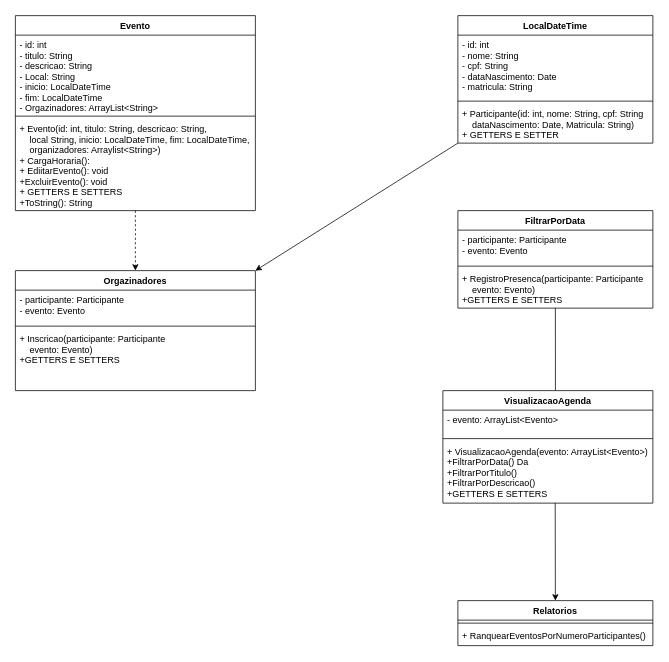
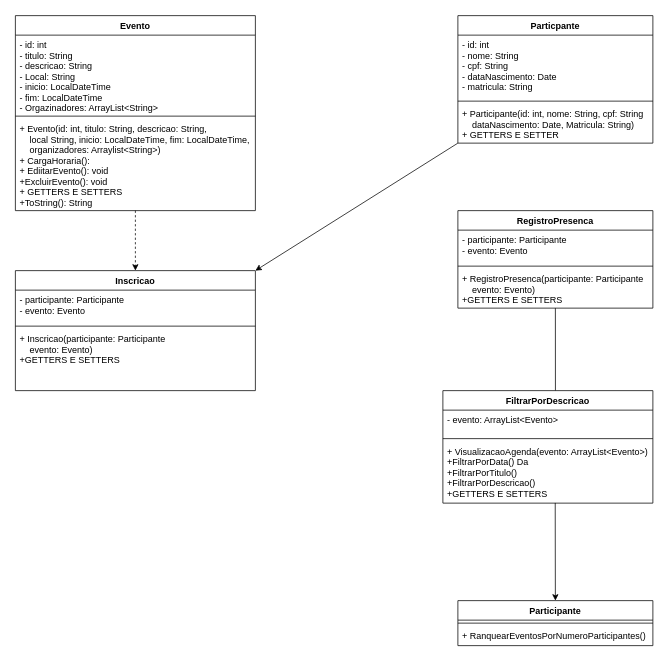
  <mxCell id="0" />
  <mxCell id="1" parent="0" />
  <mxCell id="2" style="edgeStyle=none;html=1;exitX=0.5;exitY=1;exitDx=0;exitDy=0;entryX=0.5;entryY=0;entryDx=0;entryDy=0;dashed=1;" edge="1" parent="1" source="3" target="17"><mxGeometry relative="1" as="geometry" /></mxCell>
  <mxCell id="3" value="Evento" style="swimlane;fontStyle=1;align=center;verticalAlign=top;childLayout=stackLayout;horizontal=1;startSize=26;horizontalStack=0;resizeParent=1;resizeParentMax=0;resizeLast=0;collapsible=1;marginBottom=0;" vertex="1" parent="1"><mxGeometry width="320" height="260" as="geometry" x="20" y="20"><mxRectangle width="80" height="30" as="alternateBounds" /></mxGeometry></mxCell>
  <mxCell id="4" value="- id: int&#10;- titulo: String&#10;- descricao: String&#10;- Local: String&#10;- inicio: LocalDateTime&#10;- fim: LocalDateTime&#10;- Orgazinadores: ArrayList&lt;String&gt;" style="text;strokeColor=none;fillColor=none;align=left;verticalAlign=top;spacingLeft=4;spacingRight=4;overflow=hidden;rotatable=0;points=[[0,0.5],[1,0.5]];portConstraint=eastwest;" vertex="1" parent="3"><mxGeometry y="26" width="320" height="104" as="geometry" /></mxCell>
  <mxCell id="5" value="" style="line;strokeWidth=1;fillColor=none;align=left;verticalAlign=middle;spacingTop=-1;spacingLeft=3;spacingRight=3;rotatable=0;labelPosition=right;points=[];portConstraint=eastwest;strokeColor=inherit;" vertex="1" parent="3"><mxGeometry y="130" width="320" height="8" as="geometry" /></mxCell>
  <mxCell id="6" value="+ Evento(id: int, titulo: String, descricao: String,&#10;    local String, inicio: LocalDateTime, fim: LocalDateTime,&#10;    organizadores: Arraylist&lt;String&gt;)&#10;+ CargaHoraria(): &#10;+ EdiitarEvento(): void&#10;+ExcluirEvento(): void&#10;+ GETTERS E SETTERS&#10;+ToString(): String&#10;&#10;" style="text;strokeColor=none;fillColor=none;align=left;verticalAlign=top;spacingLeft=4;spacingRight=4;overflow=hidden;rotatable=0;points=[[0,0.5],[1,0.5]];portConstraint=eastwest;labelBackgroundColor=none;" vertex="1" parent="3"><mxGeometry y="138" width="320" height="122" as="geometry" /></mxCell>
  <mxCell id="7" style="edgeStyle=none;html=1;exitX=0;exitY=1;exitDx=0;exitDy=0;entryX=1;entryY=0;entryDx=0;entryDy=0;" edge="1" parent="1" source="8" target="17"><mxGeometry relative="1" as="geometry" /></mxCell>
- <mxCell id="8" value="LocalDateTime" style="swimlane;fontStyle=1;align=center;verticalAlign=top;childLayout=stackLayout;horizontal=1;startSize=26;horizontalStack=0;resizeParent=1;resizeParentMax=0;resizeLast=0;collapsible=1;marginBottom=0;labelBackgroundColor=none;" vertex="1" parent="1"><mxGeometry x="610" width="260" height="170" as="geometry" y="20"><mxRectangle x="590" width="110" height="30" as="alternateBounds" /></mxGeometry></mxCell>
+ <mxCell id="8" value="Particpante" style="swimlane;fontStyle=1;align=center;verticalAlign=top;childLayout=stackLayout;horizontal=1;startSize=26;horizontalStack=0;resizeParent=1;resizeParentMax=0;resizeLast=0;collapsible=1;marginBottom=0;labelBackgroundColor=none;" vertex="1" parent="1"><mxGeometry x="610" width="260" height="170" as="geometry" y="20"><mxRectangle x="590" width="110" height="30" as="alternateBounds" /></mxGeometry></mxCell>
  <mxCell id="9" value="- id: int&#10;- nome: String&#10;- cpf: String&#10;- dataNascimento: Date&#10;- matricula: String&#10;" style="text;strokeColor=none;fillColor=none;align=left;verticalAlign=top;spacingLeft=4;spacingRight=4;overflow=hidden;rotatable=0;points=[[0,0.5],[1,0.5]];portConstraint=eastwest;labelBackgroundColor=none;" vertex="1" parent="8"><mxGeometry y="26" width="260" height="84" as="geometry" /></mxCell>
  <mxCell id="10" value="" style="line;strokeWidth=1;fillColor=none;align=left;verticalAlign=middle;spacingTop=-1;spacingLeft=3;spacingRight=3;rotatable=0;labelPosition=right;points=[];portConstraint=eastwest;strokeColor=inherit;labelBackgroundColor=none;" vertex="1" parent="8"><mxGeometry y="110" width="260" height="8" as="geometry" /></mxCell>
  <mxCell id="11" value="+ Participante(id: int, nome: String, cpf: String&#10;    dataNascimento: Date, Matricula: String)&#10;+ GETTERS E SETTER" style="text;strokeColor=none;fillColor=none;align=left;verticalAlign=top;spacingLeft=4;spacingRight=4;overflow=hidden;rotatable=0;points=[[0,0.5],[1,0.5]];portConstraint=eastwest;labelBackgroundColor=none;" vertex="1" parent="8"><mxGeometry y="118" width="260" height="52" as="geometry" /></mxCell>
  <mxCell id="12" style="edgeStyle=none;html=1;exitX=0.5;exitY=1;exitDx=0;exitDy=0;entryX=0.536;entryY=0;entryDx=0;entryDy=0;entryPerimeter=0;endArrow=none;" edge="1" parent="1" source="13" target="22"><mxGeometry relative="1" as="geometry"><mxPoint x="740" y="540" as="targetPoint" /></mxGeometry></mxCell>
- <mxCell id="13" value="FiltrarPorData" style="swimlane;fontStyle=1;align=center;verticalAlign=top;childLayout=stackLayout;horizontal=1;startSize=26;horizontalStack=0;resizeParent=1;resizeParentMax=0;resizeLast=0;collapsible=1;marginBottom=0;labelBackgroundColor=none;" vertex="1" parent="1"><mxGeometry x="610" y="280" width="260" height="130" as="geometry"><mxRectangle x="590" y="290" width="140" height="30" as="alternateBounds" /></mxGeometry></mxCell>
+ <mxCell id="13" value="RegistroPresenca" style="swimlane;fontStyle=1;align=center;verticalAlign=top;childLayout=stackLayout;horizontal=1;startSize=26;horizontalStack=0;resizeParent=1;resizeParentMax=0;resizeLast=0;collapsible=1;marginBottom=0;labelBackgroundColor=none;" vertex="1" parent="1"><mxGeometry x="610" y="280" width="260" height="130" as="geometry"><mxRectangle x="590" y="290" width="140" height="30" as="alternateBounds" /></mxGeometry></mxCell>
  <mxCell id="14" value="- participante: Participante&#10;- evento: Evento" style="text;strokeColor=none;fillColor=none;align=left;verticalAlign=top;spacingLeft=4;spacingRight=4;overflow=hidden;rotatable=0;points=[[0,0.5],[1,0.5]];portConstraint=eastwest;labelBackgroundColor=none;" vertex="1" parent="13"><mxGeometry y="26" width="260" height="44" as="geometry" /></mxCell>
  <mxCell id="15" value="" style="line;strokeWidth=1;fillColor=none;align=left;verticalAlign=middle;spacingTop=-1;spacingLeft=3;spacingRight=3;rotatable=0;labelPosition=right;points=[];portConstraint=eastwest;strokeColor=inherit;labelBackgroundColor=none;" vertex="1" parent="13"><mxGeometry y="70" width="260" height="8" as="geometry" /></mxCell>
  <mxCell id="16" value="+ RegistroPresenca(participante: Participante&#10;    evento: Evento)&#10;+GETTERS E SETTERS&#10;&#10;&#10;&#10;" style="text;strokeColor=none;fillColor=none;align=left;verticalAlign=top;spacingLeft=4;spacingRight=4;overflow=hidden;rotatable=0;points=[[0,0.5],[1,0.5]];portConstraint=eastwest;labelBackgroundColor=none;" vertex="1" parent="13"><mxGeometry y="78" width="260" height="52" as="geometry" /></mxCell>
- <mxCell id="17" value="Orgazinadores" style="swimlane;fontStyle=1;align=center;verticalAlign=top;childLayout=stackLayout;horizontal=1;startSize=26;horizontalStack=0;resizeParent=1;resizeParentMax=0;resizeLast=0;collapsible=1;marginBottom=0;labelBackgroundColor=none;" vertex="1" parent="1"><mxGeometry y="360" width="320" height="160" as="geometry" x="20" /></mxCell>
+ <mxCell id="17" value="Inscricao" style="swimlane;fontStyle=1;align=center;verticalAlign=top;childLayout=stackLayout;horizontal=1;startSize=26;horizontalStack=0;resizeParent=1;resizeParentMax=0;resizeLast=0;collapsible=1;marginBottom=0;labelBackgroundColor=none;" vertex="1" parent="1"><mxGeometry y="360" width="320" height="160" as="geometry" x="20" /></mxCell>
  <mxCell id="18" value="- participante: Participante&#10;- evento: Evento" style="text;strokeColor=none;fillColor=none;align=left;verticalAlign=top;spacingLeft=4;spacingRight=4;overflow=hidden;rotatable=0;points=[[0,0.5],[1,0.5]];portConstraint=eastwest;labelBackgroundColor=none;" vertex="1" parent="17"><mxGeometry y="26" width="320" height="44" as="geometry" /></mxCell>
  <mxCell id="19" value="" style="line;strokeWidth=1;fillColor=none;align=left;verticalAlign=middle;spacingTop=-1;spacingLeft=3;spacingRight=3;rotatable=0;labelPosition=right;points=[];portConstraint=eastwest;strokeColor=inherit;labelBackgroundColor=none;" vertex="1" parent="17"><mxGeometry y="70" width="320" height="8" as="geometry" /></mxCell>
  <mxCell id="20" value="+ Inscricao(participante: Participante&#10;    evento: Evento)&#10;+GETTERS E SETTERS&#10;&#10;&#10;&#10;" style="text;strokeColor=none;fillColor=none;align=left;verticalAlign=top;spacingLeft=4;spacingRight=4;overflow=hidden;rotatable=0;points=[[0,0.5],[1,0.5]];portConstraint=eastwest;labelBackgroundColor=none;" vertex="1" parent="17"><mxGeometry y="78" width="320" height="82" as="geometry" /></mxCell>
  <mxCell id="21" style="edgeStyle=none;html=1;exitX=0.535;exitY=0.997;exitDx=0;exitDy=0;entryX=0.5;entryY=0;entryDx=0;entryDy=0;exitPerimeter=0;" edge="1" parent="1" source="25" target="26"><mxGeometry relative="1" as="geometry" /></mxCell>
- <mxCell id="22" value="VisualizacaoAgenda" style="swimlane;fontStyle=1;align=center;verticalAlign=top;childLayout=stackLayout;horizontal=1;startSize=26;horizontalStack=0;resizeParent=1;resizeParentMax=0;resizeLast=0;collapsible=1;marginBottom=0;labelBackgroundColor=none;" vertex="1" parent="1"><mxGeometry x="590" y="520" width="280" height="150" as="geometry"><mxRectangle x="570" y="530" width="160" height="30" as="alternateBounds" /></mxGeometry></mxCell>
+ <mxCell id="22" value="FiltrarPorDescricao" style="swimlane;fontStyle=1;align=center;verticalAlign=top;childLayout=stackLayout;horizontal=1;startSize=26;horizontalStack=0;resizeParent=1;resizeParentMax=0;resizeLast=0;collapsible=1;marginBottom=0;labelBackgroundColor=none;" vertex="1" parent="1"><mxGeometry x="590" y="520" width="280" height="150" as="geometry"><mxRectangle x="570" y="530" width="160" height="30" as="alternateBounds" /></mxGeometry></mxCell>
  <mxCell id="23" value="- evento: ArrayList&lt;Evento&gt;" style="text;strokeColor=none;fillColor=none;align=left;verticalAlign=top;spacingLeft=4;spacingRight=4;overflow=hidden;rotatable=0;points=[[0,0.5],[1,0.5]];portConstraint=eastwest;labelBackgroundColor=none;" vertex="1" parent="22"><mxGeometry y="26" width="280" height="34" as="geometry" /></mxCell>
  <mxCell id="24" value="" style="line;strokeWidth=1;fillColor=none;align=left;verticalAlign=middle;spacingTop=-1;spacingLeft=3;spacingRight=3;rotatable=0;labelPosition=right;points=[];portConstraint=eastwest;strokeColor=inherit;labelBackgroundColor=none;" vertex="1" parent="22"><mxGeometry y="60" width="280" height="8" as="geometry" /></mxCell>
  <mxCell id="25" value="+ VisualizacaoAgenda(evento: ArrayList&lt;Evento&gt;)&#10;+FiltrarPorData() Da&#10;+FiltrarPorTitulo()&#10;+FiltrarPorDescricao()&#10;+GETTERS E SETTERS&#10;&#10;&#10;&#10;" style="text;strokeColor=none;fillColor=none;align=left;verticalAlign=top;spacingLeft=4;spacingRight=4;overflow=hidden;rotatable=0;points=[[0,0.5],[1,0.5]];portConstraint=eastwest;labelBackgroundColor=none;" vertex="1" parent="22"><mxGeometry y="68" width="280" height="82" as="geometry" /></mxCell>
- <mxCell id="26" value="Relatorios" style="swimlane;fontStyle=1;align=center;verticalAlign=top;childLayout=stackLayout;horizontal=1;startSize=26;horizontalStack=0;resizeParent=1;resizeParentMax=0;resizeLast=0;collapsible=1;marginBottom=0;labelBackgroundColor=none;" vertex="1" parent="1"><mxGeometry x="610" y="800" width="260" height="60" as="geometry" /></mxCell>
+ <mxCell id="26" value="Participante" style="swimlane;fontStyle=1;align=center;verticalAlign=top;childLayout=stackLayout;horizontal=1;startSize=26;horizontalStack=0;resizeParent=1;resizeParentMax=0;resizeLast=0;collapsible=1;marginBottom=0;labelBackgroundColor=none;" vertex="1" parent="1"><mxGeometry x="610" y="800" width="260" height="60" as="geometry" /></mxCell>
  <mxCell id="27" value="" style="line;strokeWidth=1;fillColor=none;align=left;verticalAlign=middle;spacingTop=-1;spacingLeft=3;spacingRight=3;rotatable=0;labelPosition=right;points=[];portConstraint=eastwest;strokeColor=inherit;labelBackgroundColor=none;" vertex="1" parent="26"><mxGeometry y="26" width="260" height="8" as="geometry" /></mxCell>
  <mxCell id="28" value="+ RanquearEventosPorNumeroParticipantes()" style="text;strokeColor=none;fillColor=none;align=left;verticalAlign=top;spacingLeft=4;spacingRight=4;overflow=hidden;rotatable=0;points=[[0,0.5],[1,0.5]];portConstraint=eastwest;labelBackgroundColor=none;" vertex="1" parent="26"><mxGeometry y="34" width="260" height="26" as="geometry" /></mxCell>
